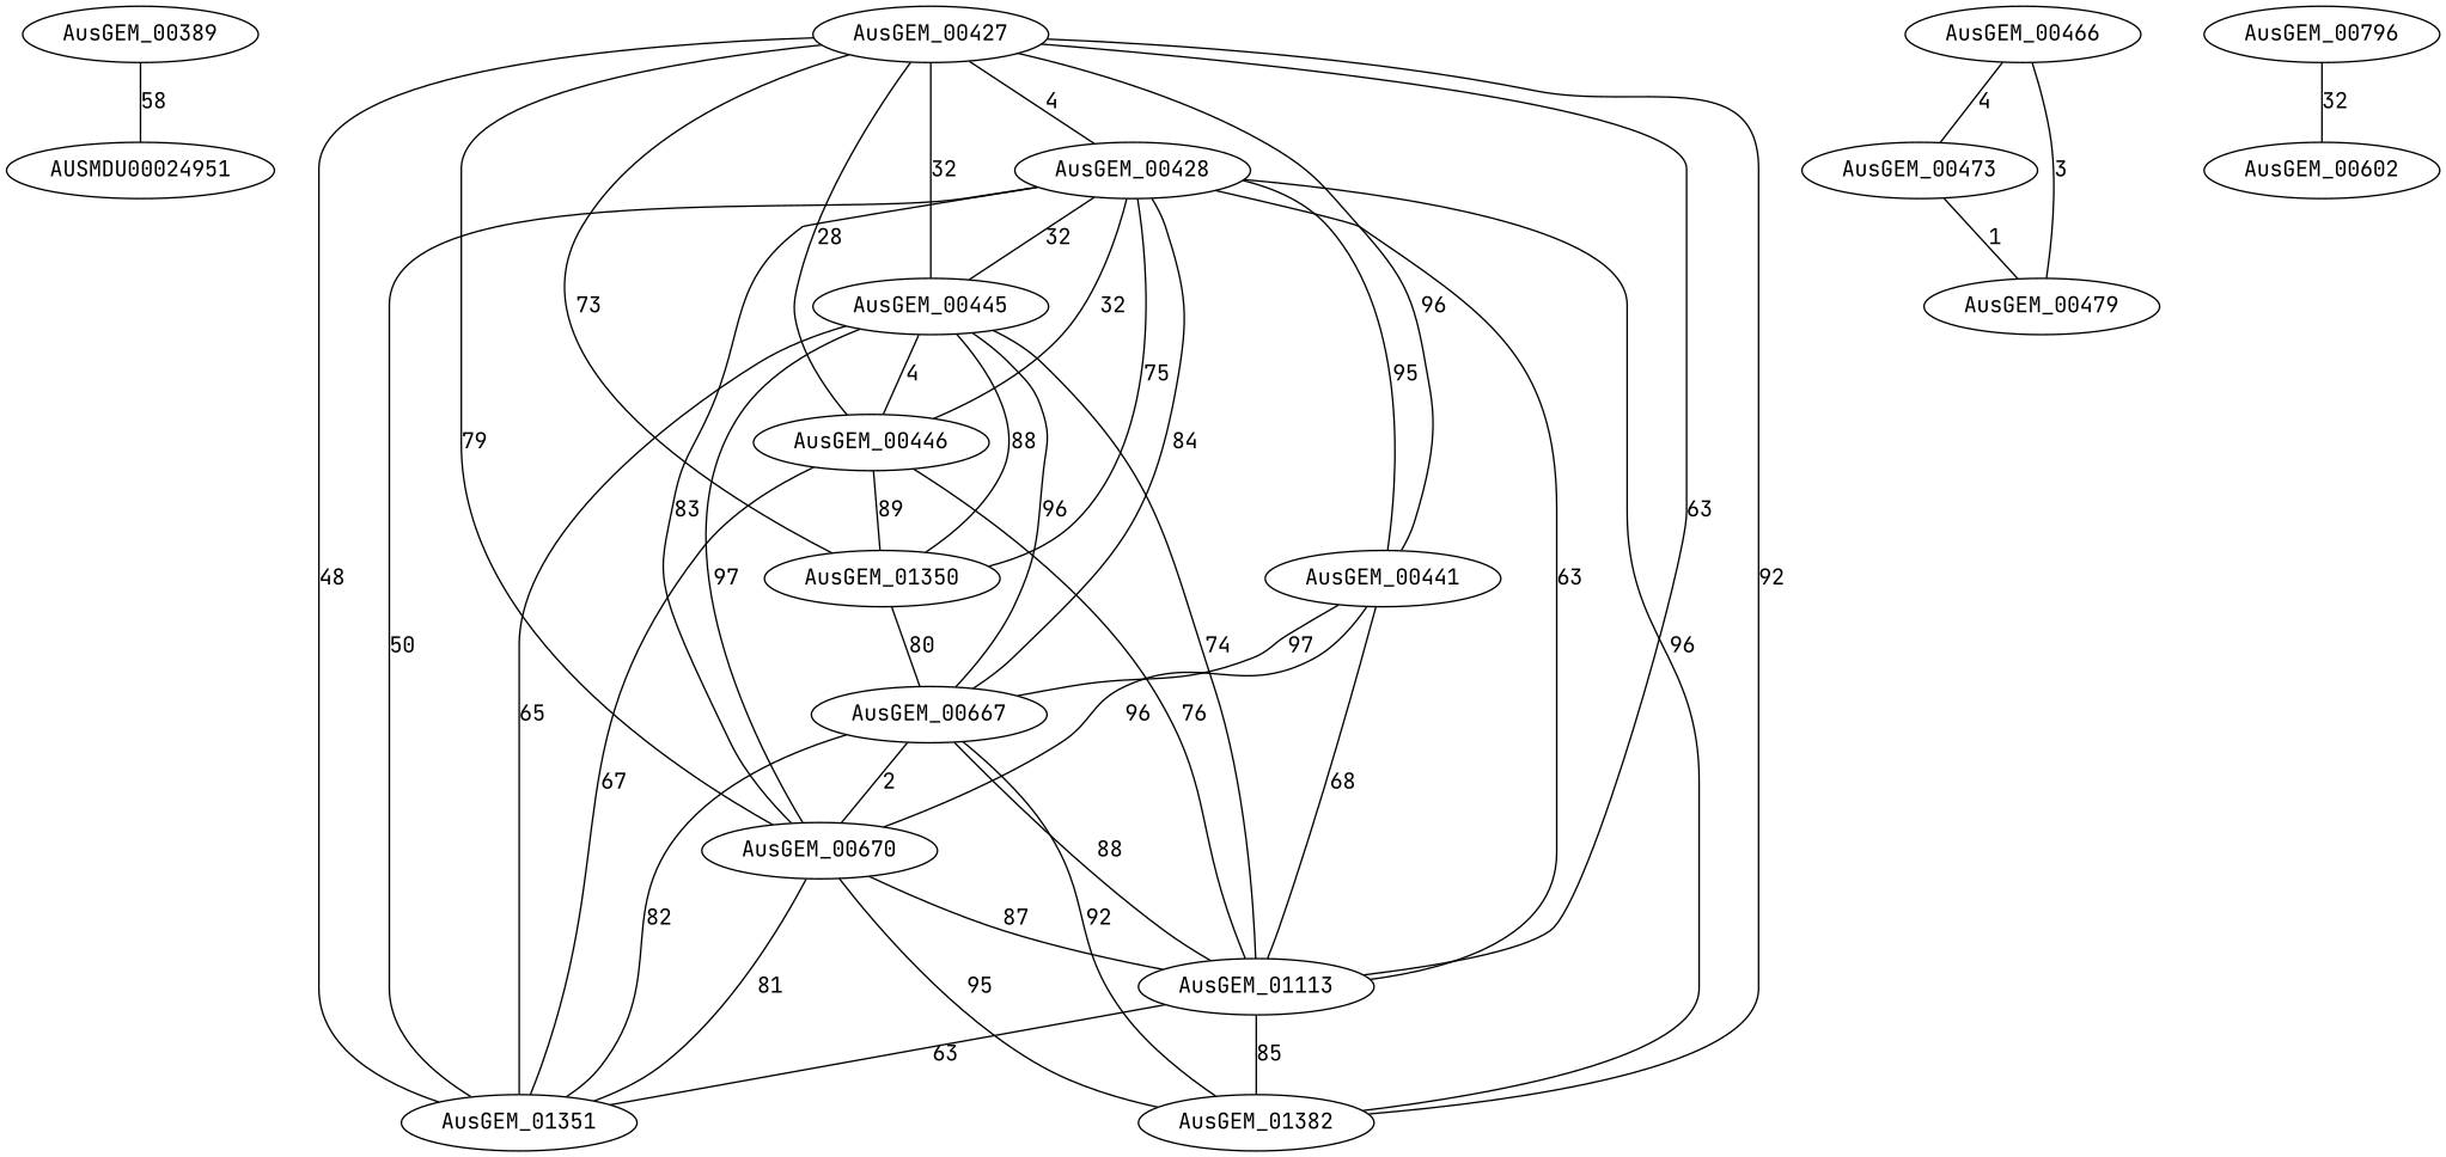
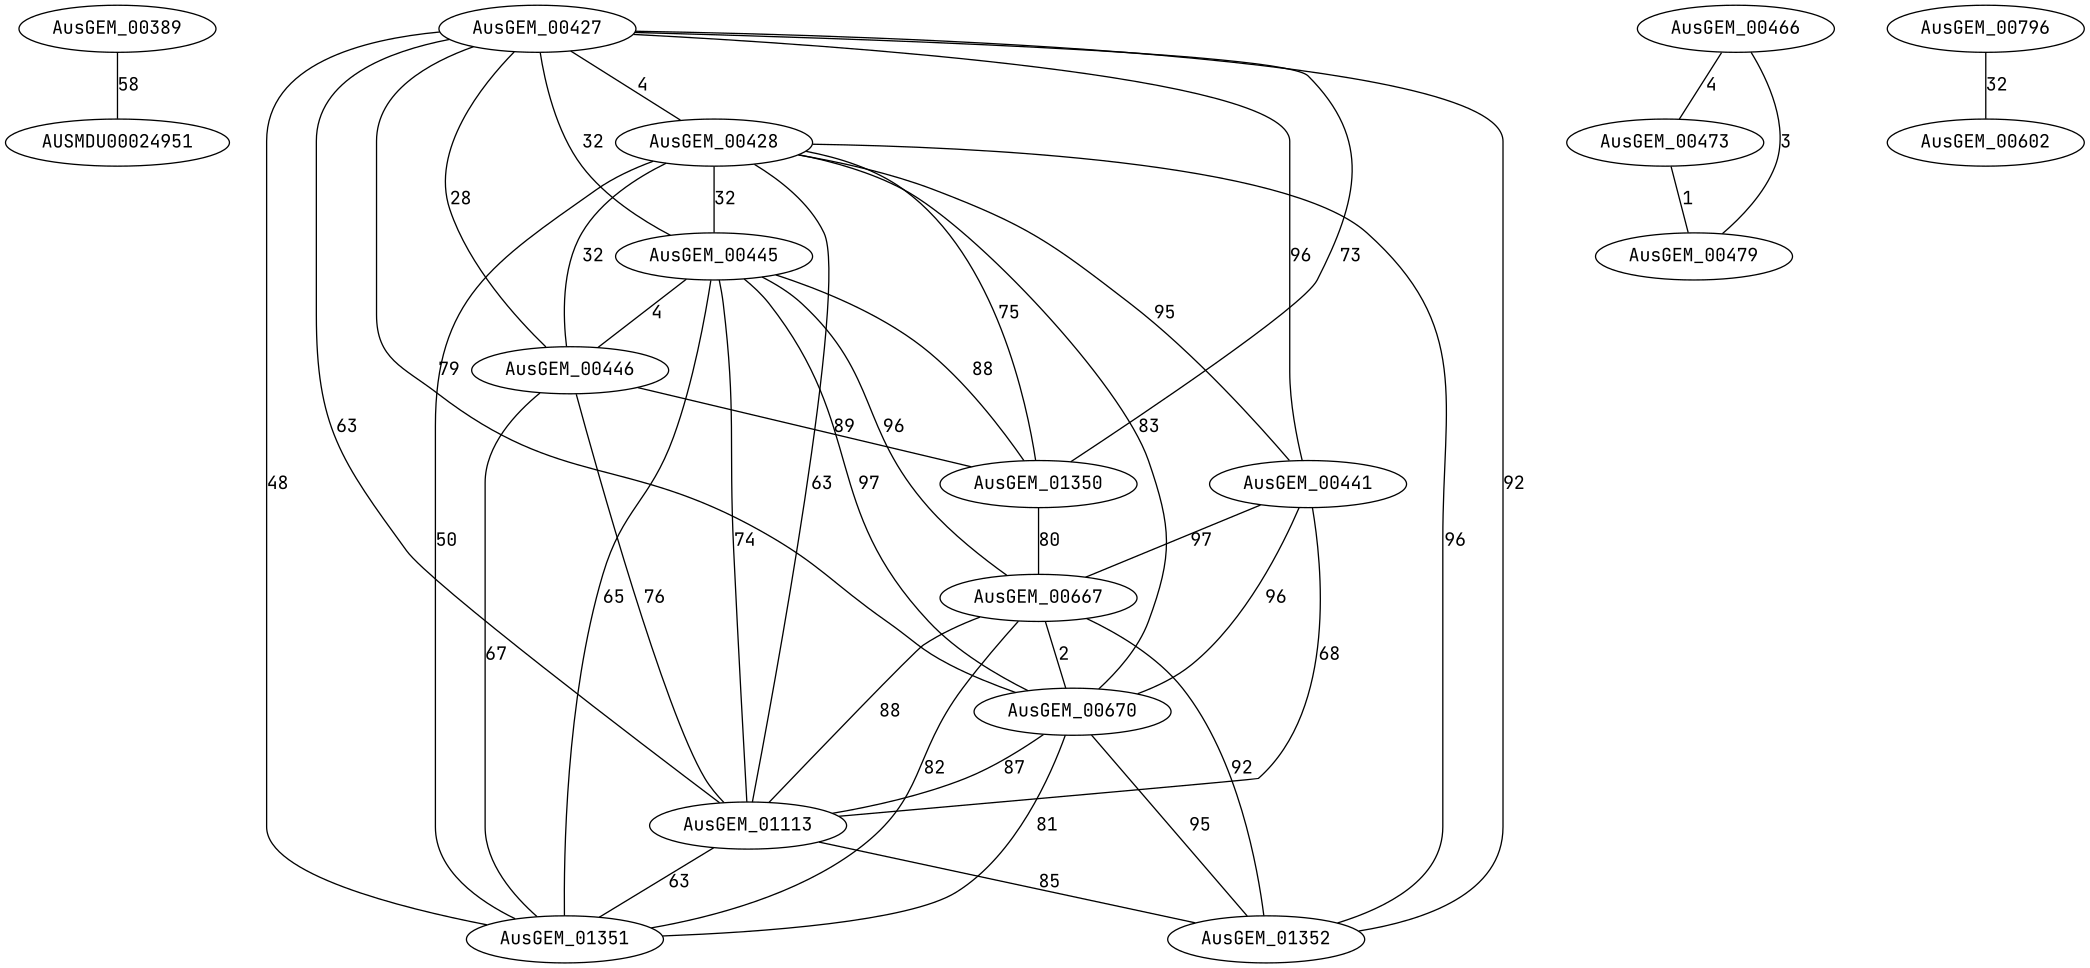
  graph {
    fontname="JetBrains Mono"
    node [fontname="JetBrains Mono"]
    edge [fontname="JetBrains Mono" weight=1.12]
    AusGEM_00389
    AUSMDU00024951
    AusGEM_00427
    AusGEM_00428
    AusGEM_00441
    AusGEM_00445
    AusGEM_00446
    AusGEM_00670
    AusGEM_01113
    AusGEM_01350
    AusGEM_01351
-   AusGEM_01352 [label=AusGEM_01382]
+   AusGEM_01352
    AusGEM_00667
    AusGEM_00466
    AusGEM_00473
    AusGEM_00479
    n17 [label=AusGEM_00796]
    AusGEM_00602
    AusGEM_00389 -- AUSMDU00024951 [label=58 weight=2.26]
    AusGEM_00427 -- AusGEM_00428 [label=4 weight=3.88]
    AusGEM_00427 -- AusGEM_00441 [label=96]
    AusGEM_00427 -- AusGEM_00445 [label=32 weight=3.04]
    AusGEM_00427 -- AusGEM_00446 [label=28 weight=3.16]
    AusGEM_00427 -- AusGEM_00670 [label=79 weight=1.63]
    AusGEM_00427 -- AusGEM_01113 [label=63 weight=2.11]
    AusGEM_00427 -- AusGEM_01350 [label=73 weight=1.81]
    AusGEM_00427 -- AusGEM_01351 [label=48 weight=2.56]
    AusGEM_00427 -- AusGEM_01352 [label=92 weight=1.24]
    AusGEM_00428 -- AusGEM_00441 [label=95 weight=1.15]
    AusGEM_00428 -- AusGEM_00445 [label=32 weight=3.04]
    AusGEM_00428 -- AusGEM_00446 [label=32 weight=3.04]
    AusGEM_00428 -- AusGEM_00670 [label=83 weight=1.51]
    AusGEM_00428 -- AusGEM_01113 [label=63 weight=2.11]
    AusGEM_00428 -- AusGEM_01350 [label=75 weight=1.75]
    AusGEM_00428 -- AusGEM_01351 [label=50 weight=2.5]
    AusGEM_00428 -- AusGEM_01352 [label=96]
-   AusGEM_00428 -- AusGEM_00667 [label=84 weight=1.48]
    AusGEM_00441 -- AusGEM_00670 [label=96]
    AusGEM_00441 -- AusGEM_01113 [label=68 weight=1.96]
    AusGEM_00441 -- AusGEM_00667 [label=97 weight=1.09]
    AusGEM_00445 -- AusGEM_00446 [label=4 weight=3.88]
    AusGEM_00445 -- AusGEM_00670 [label=97 weight=1.09]
    AusGEM_00445 -- AusGEM_01113 [label=74 weight=1.78]
    AusGEM_00445 -- AusGEM_01350 [label=88 weight=1.36]
    AusGEM_00445 -- AusGEM_01351 [label=65 weight=2.05]
    AusGEM_00445 -- AusGEM_00667 [label=96]
    AusGEM_00446 -- AusGEM_01113 [label=76 weight=1.72]
    AusGEM_00446 -- AusGEM_01350 [label=89 weight=1.33]
    AusGEM_00446 -- AusGEM_01351 [label=67 weight=1.99]
    AusGEM_00670 -- AusGEM_01113 [label=87 weight=1.39]
    AusGEM_00670 -- AusGEM_01351 [label=81 weight=1.57]
    AusGEM_00670 -- AusGEM_01352 [label=95 weight=1.15]
    AusGEM_01113 -- AusGEM_01351 [label=63 weight=2.11]
    AusGEM_01113 -- AusGEM_01352 [label=85 weight=1.45]
    AusGEM_01350 -- AusGEM_00667 [label=80 weight=1.6]
    AusGEM_00667 -- AusGEM_00670 [label=2 weight=3.94]
    AusGEM_00667 -- AusGEM_01113 [label=88 weight=1.36]
    AusGEM_00667 -- AusGEM_01351 [label=82 weight=1.54]
    AusGEM_00667 -- AusGEM_01352 [label=92 weight=1.24]
    AusGEM_00466 -- AusGEM_00473 [label=4 weight=3.88]
    AusGEM_00466 -- AusGEM_00479 [label=3 weight=3.91]
    AusGEM_00473 -- AusGEM_00479 [label=1 weight=3.97]
    n17 -- AusGEM_00602 [label=32 weight=3.04]
  }
